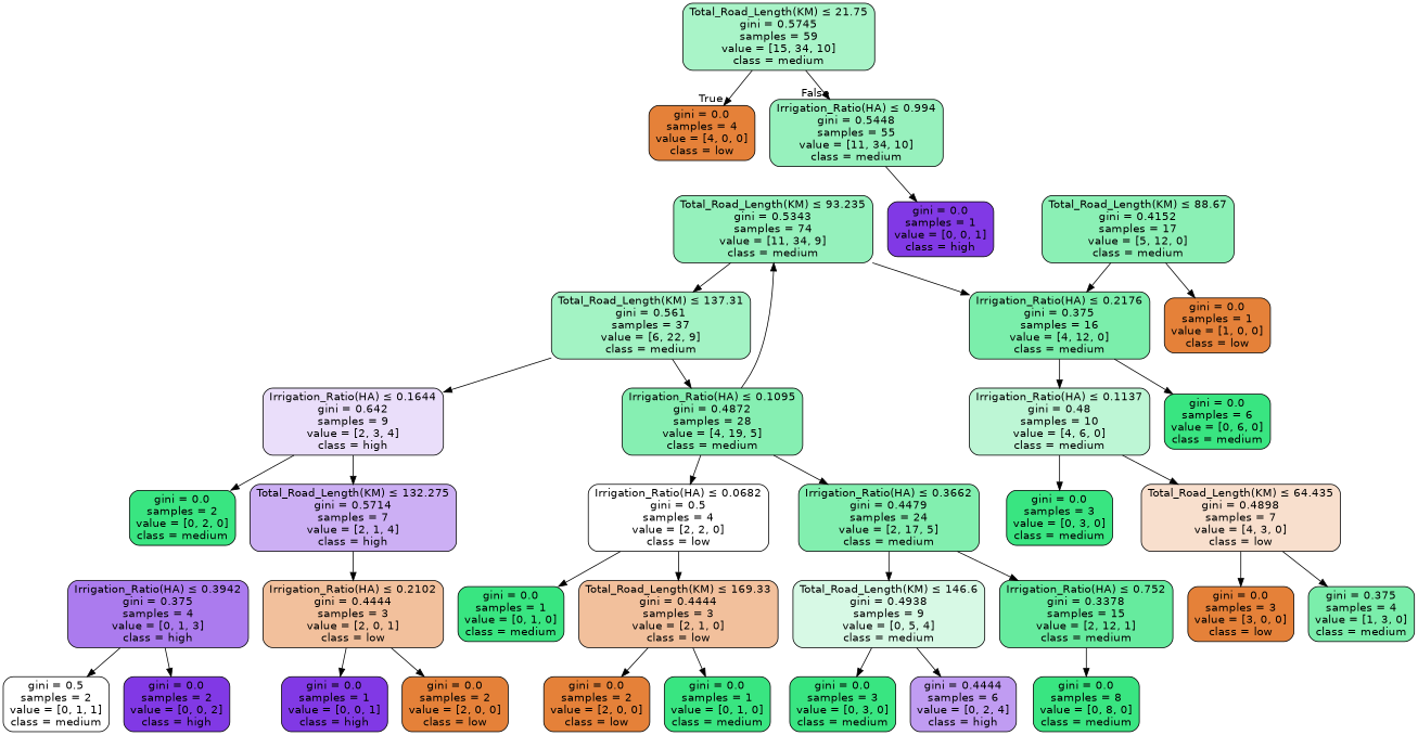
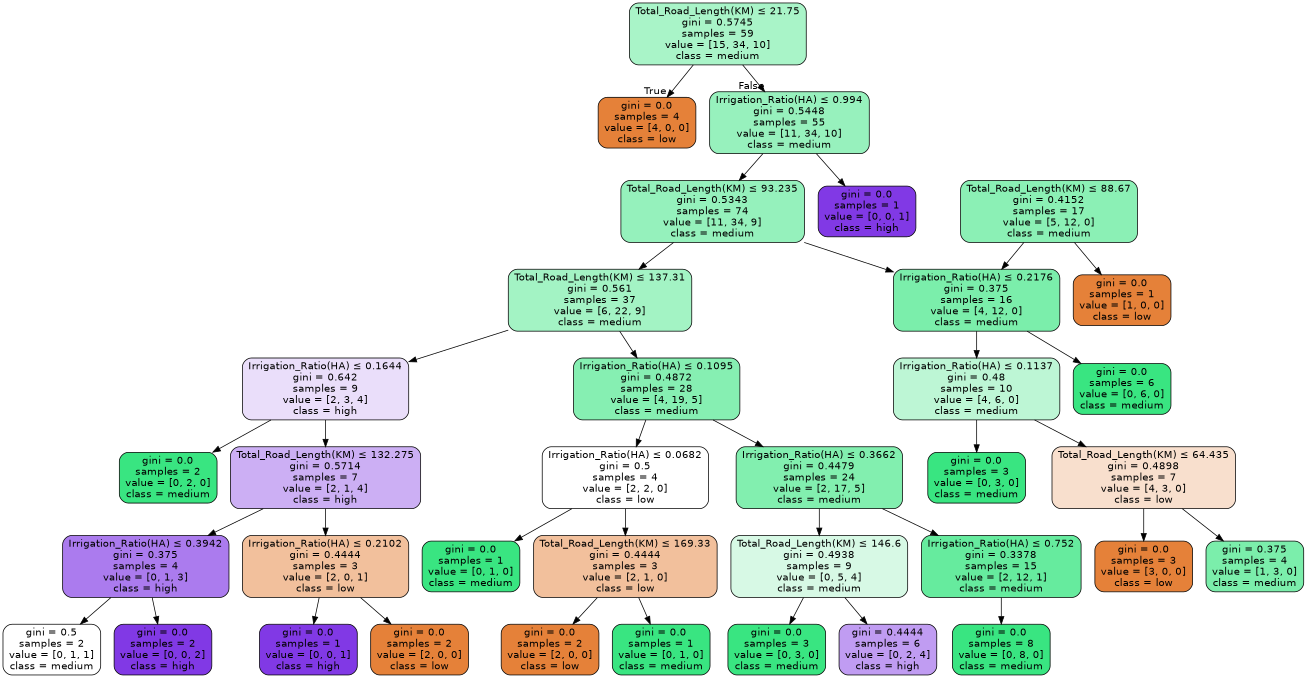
  digraph {
    node [color=black fillcolor="#39e581ff" fontname=helvetica shape=box style="filled, rounded"]
    edge [fontname=helvetica]
    n1 [fillcolor="#39e5816e" label=<Total_Road_Length(KM) &le; 21.75<br/>gini = 0.5745<br/>samples = 59<br/>value = [15, 34, 10]<br/>class = medium>]
    n2 [fillcolor="#e58139ff" label=<gini = 0.0<br/>samples = 4<br/>value = [4, 0, 0]<br/>class = low>]
    n3 [fillcolor="#39e58185" label=<Irrigation_Ratio(HA) &le; 0.994<br/>gini = 0.5448<br/>samples = 55<br/>value = [11, 34, 10]<br/>class = medium>]
    n4 [fillcolor="#39e58188" label=<Total_Road_Length(KM) &le; 93.235<br/>gini = 0.5343<br/>samples = 74<br/>value = [11, 34, 9]<br/>class = medium>]
    n5 [fillcolor="#8139e5ff" label=<gini = 0.0<br/>samples = 1<br/>value = [0, 0, 1]<br/>class = high>]
    n6 [fillcolor="#39e58176" label=<Total_Road_Length(KM) &le; 137.31<br/>gini = 0.561<br/>samples = 37<br/>value = [6, 22, 9]<br/>class = medium>]
    n7 [fillcolor="#39e581aa" label=<Irrigation_Ratio(HA) &le; 0.2176<br/>gini = 0.375<br/>samples = 16<br/>value = [4, 12, 0]<br/>class = medium>]
    n8 [fillcolor="#39e58195" label=<Total_Road_Length(KM) &le; 88.67<br/>gini = 0.4152<br/>samples = 17<br/>value = [5, 12, 0]<br/>class = medium>]
    n9 [fillcolor="#e58139ff" label=<gini = 0.0<br/>samples = 1<br/>value = [1, 0, 0]<br/>class = low>]
    n10 [fillcolor="#8139e52a" label=<Irrigation_Ratio(HA) &le; 0.1644<br/>gini = 0.642<br/>samples = 9<br/>value = [2, 3, 4]<br/>class = high>]
    n11 [fillcolor="#39e5819b" label=<Irrigation_Ratio(HA) &le; 0.1095<br/>gini = 0.4872<br/>samples = 28<br/>value = [4, 19, 5]<br/>class = medium>]
    n12 [fillcolor="#39e58155" label=<Irrigation_Ratio(HA) &le; 0.1137<br/>gini = 0.48<br/>samples = 10<br/>value = [4, 6, 0]<br/>class = medium>]
    n13 [label=<gini = 0.0<br/>samples = 6<br/>value = [0, 6, 0]<br/>class = medium>]
    n14 [label=<gini = 0.0<br/>samples = 3<br/>value = [0, 3, 0]<br/>class = medium>]
    n15 [fillcolor="#e5813940" label=<Total_Road_Length(KM) &le; 64.435<br/>gini = 0.4898<br/>samples = 7<br/>value = [4, 3, 0]<br/>class = low>]
    n16 [fillcolor="#e58139ff" label=<gini = 0.0<br/>samples = 3<br/>value = [3, 0, 0]<br/>class = low>]
    n17 [fillcolor="#39e581aa" label=<gini = 0.375<br/>samples = 4<br/>value = [1, 3, 0]<br/>class = medium>]
    n18 [label=<gini = 0.0<br/>samples = 2<br/>value = [0, 2, 0]<br/>class = medium>]
    n19 [fillcolor="#8139e566" label=<Total_Road_Length(KM) &le; 132.275<br/>gini = 0.5714<br/>samples = 7<br/>value = [2, 1, 4]<br/>class = high>]
    n20 [fillcolor="#e5813900" label=<Irrigation_Ratio(HA) &le; 0.0682<br/>gini = 0.5<br/>samples = 4<br/>value = [2, 2, 0]<br/>class = low>]
    n21 [fillcolor="#39e581a1" label=<Irrigation_Ratio(HA) &le; 0.3662<br/>gini = 0.4479<br/>samples = 24<br/>value = [2, 17, 5]<br/>class = medium>]
    n22 [fillcolor="#8139e5aa" label=<Irrigation_Ratio(HA) &le; 0.3942<br/>gini = 0.375<br/>samples = 4<br/>value = [0, 1, 3]<br/>class = high>]
    n23 [fillcolor="#e581397f" label=<Irrigation_Ratio(HA) &le; 0.2102<br/>gini = 0.4444<br/>samples = 3<br/>value = [2, 0, 1]<br/>class = low>]
    n24 [fillcolor="#39e58100" label=<gini = 0.5<br/>samples = 2<br/>value = [0, 1, 1]<br/>class = medium>]
    n25 [fillcolor="#8139e5ff" label=<gini = 0.0<br/>samples = 2<br/>value = [0, 0, 2]<br/>class = high>]
    n26 [fillcolor="#8139e5ff" label=<gini = 0.0<br/>samples = 1<br/>value = [0, 0, 1]<br/>class = high>]
    n27 [fillcolor="#e58139ff" label=<gini = 0.0<br/>samples = 2<br/>value = [2, 0, 0]<br/>class = low>]
    n28 [label=<gini = 0.0<br/>samples = 1<br/>value = [0, 1, 0]<br/>class = medium>]
    n29 [fillcolor="#e581397f" label=<Total_Road_Length(KM) &le; 169.33<br/>gini = 0.4444<br/>samples = 3<br/>value = [2, 1, 0]<br/>class = low>]
    n30 [fillcolor="#39e58133" label=<Total_Road_Length(KM) &le; 146.6<br/>gini = 0.4938<br/>samples = 9<br/>value = [0, 5, 4]<br/>class = medium>]
    n31 [fillcolor="#39e581c4" label=<Irrigation_Ratio(HA) &le; 0.752<br/>gini = 0.3378<br/>samples = 15<br/>value = [2, 12, 1]<br/>class = medium>]
    n32 [fillcolor="#e58139ff" label=<gini = 0.0<br/>samples = 2<br/>value = [2, 0, 0]<br/>class = low>]
    n33 [label=<gini = 0.0<br/>samples = 1<br/>value = [0, 1, 0]<br/>class = medium>]
    n34 [label=<gini = 0.0<br/>samples = 3<br/>value = [0, 3, 0]<br/>class = medium>]
    n35 [fillcolor="#8139e57f" label=<gini = 0.4444<br/>samples = 6<br/>value = [0, 2, 4]<br/>class = high>]
    n36 [label=<gini = 0.0<br/>samples = 8<br/>value = [0, 8, 0]<br/>class = medium>]
    n1 -> n2 [headlabel=True labelangle=45 labeldistance=2.5]
    n1 -> n3 [headlabel=False labelangle=-45 labeldistance=2.5]
-   n11 -> n4
+   n3 -> n4
    n3 -> n5
    n4 -> n6
    n4 -> n7
    n6 -> n10
    n6 -> n11
    n7 -> n12
    n7 -> n13
    n8 -> n7
    n8 -> n9
    n10 -> n18
    n10 -> n19
    n11 -> n20
    n11 -> n21
    n12 -> n14
    n12 -> n15
    n15 -> n16
    n15 -> n17
+   n19 -> n22
    n19 -> n23
    n20 -> n28
    n20 -> n29
    n21 -> n30
    n21 -> n31
    n22 -> n24
    n22 -> n25
    n23 -> n26
    n23 -> n27
    n29 -> n32
    n29 -> n33
    n30 -> n34
    n30 -> n35
    n31 -> n36
  }
